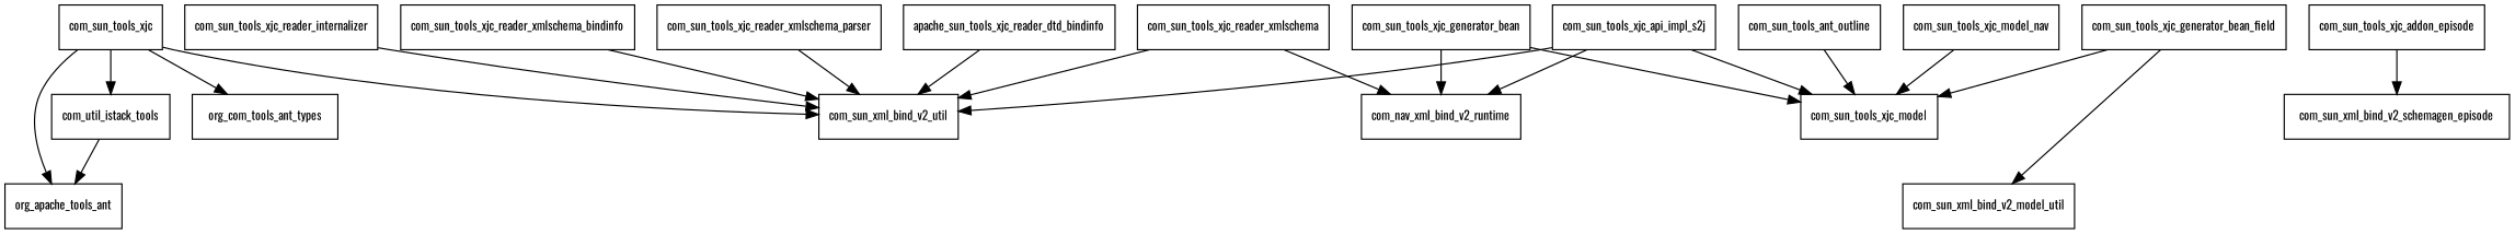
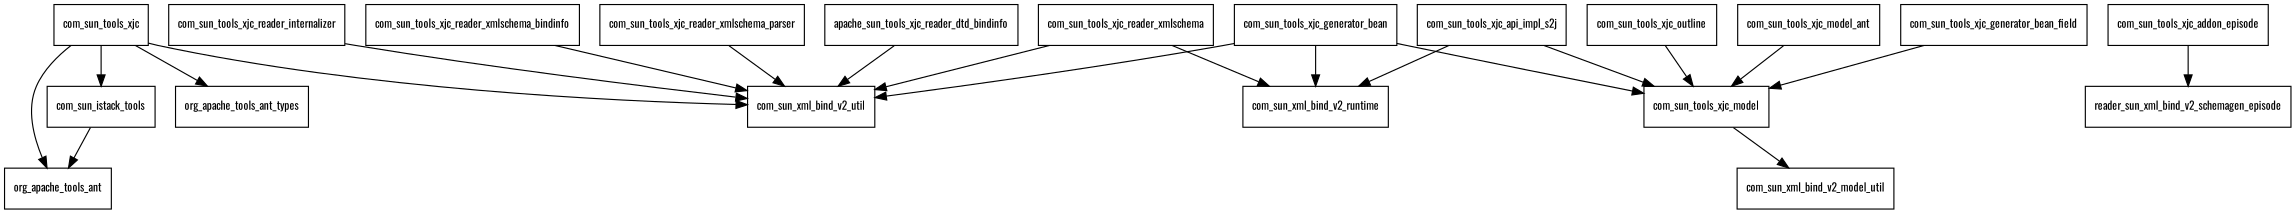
  digraph {
    fontname=Oswald
    node [fontname=Oswald fontsize=10.0 shape=box]
    edge [fontname=Oswald]
-   com_sun_istack_tools [label=com_util_istack_tools]
+   com_sun_istack_tools
    org_apache_tools_ant
    com_sun_tools_xjc
    com_sun_xml_bind_v2_util
-   org_apache_tools_ant_types [label=org_com_tools_ant_types]
+   org_apache_tools_ant_types
    com_sun_tools_xjc_addon_episode
-   com_sun_xml_bind_v2_schemagen_episode
+   com_sun_xml_bind_v2_schemagen_episode [label=reader_sun_xml_bind_v2_schemagen_episode]
    com_sun_tools_xjc_api_impl_s2j
    com_sun_tools_xjc_model
-   com_sun_xml_bind_v2_runtime [label=com_nav_xml_bind_v2_runtime]
+   com_sun_xml_bind_v2_runtime
    com_sun_xml_bind_v2_model_util
    com_sun_tools_xjc_generator_bean
    com_sun_tools_xjc_generator_bean_field
-   com_sun_tools_xjc_model_nav
-   com_sun_tools_xjc_outline [label=com_sun_tools_ant_outline]
+   com_sun_tools_xjc_model_nav [label=com_sun_tools_xjc_model_ant]
+   com_sun_tools_xjc_outline
    n16 [label=apache_sun_tools_xjc_reader_dtd_bindinfo]
    com_sun_tools_xjc_reader_internalizer
    com_sun_tools_xjc_reader_xmlschema
    com_sun_tools_xjc_reader_xmlschema_bindinfo
    com_sun_tools_xjc_reader_xmlschema_parser
    com_sun_istack_tools -> org_apache_tools_ant
    com_sun_tools_xjc -> com_sun_istack_tools
    com_sun_tools_xjc -> org_apache_tools_ant
    com_sun_tools_xjc -> com_sun_xml_bind_v2_util
    com_sun_tools_xjc -> org_apache_tools_ant_types
    com_sun_tools_xjc_addon_episode -> com_sun_xml_bind_v2_schemagen_episode
-   com_sun_tools_xjc_api_impl_s2j -> com_sun_xml_bind_v2_util
+   com_sun_tools_xjc_generator_bean -> com_sun_xml_bind_v2_util
    com_sun_tools_xjc_api_impl_s2j -> com_sun_tools_xjc_model
    com_sun_tools_xjc_api_impl_s2j -> com_sun_xml_bind_v2_runtime
-   com_sun_tools_xjc_generator_bean_field -> com_sun_xml_bind_v2_model_util
+   com_sun_tools_xjc_model -> com_sun_xml_bind_v2_model_util
    com_sun_tools_xjc_generator_bean -> com_sun_tools_xjc_model
    com_sun_tools_xjc_generator_bean -> com_sun_xml_bind_v2_runtime
    com_sun_tools_xjc_generator_bean_field -> com_sun_tools_xjc_model
    com_sun_tools_xjc_model_nav -> com_sun_tools_xjc_model
    com_sun_tools_xjc_outline -> com_sun_tools_xjc_model
    n16 -> com_sun_xml_bind_v2_util
    com_sun_tools_xjc_reader_internalizer -> com_sun_xml_bind_v2_util
    com_sun_tools_xjc_reader_xmlschema -> com_sun_xml_bind_v2_util
    com_sun_tools_xjc_reader_xmlschema -> com_sun_xml_bind_v2_runtime
    com_sun_tools_xjc_reader_xmlschema_bindinfo -> com_sun_xml_bind_v2_util
    com_sun_tools_xjc_reader_xmlschema_parser -> com_sun_xml_bind_v2_util
  }
